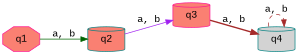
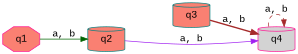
  digraph {
    fontname="Liberation Mono"
    rankdir=LR
    node [color=deeppink fillcolor=salmon fontname="Liberation Mono" shape=cylinder style=filled]
    edge [color=brown fontname="Liberation Mono" style=solid]
    q1 [shape=octagon]
    q2 [color=teal]
-   q3
-   q4 [color=teal fillcolor=lightgrey]
+   q3 [color=teal]
+   q4 [fillcolor=lightgrey]
    q1 -> q2 [color=darkgreen label="a, b"]
-   q2 -> q3 [color=purple label="a, b"]
+   q2 -> q4 [color=purple label="a, b"]
    q3 -> q4 [label="a, b" style=bold]
    q4 -> q4 [label="a, b" style=dashed]
  }
